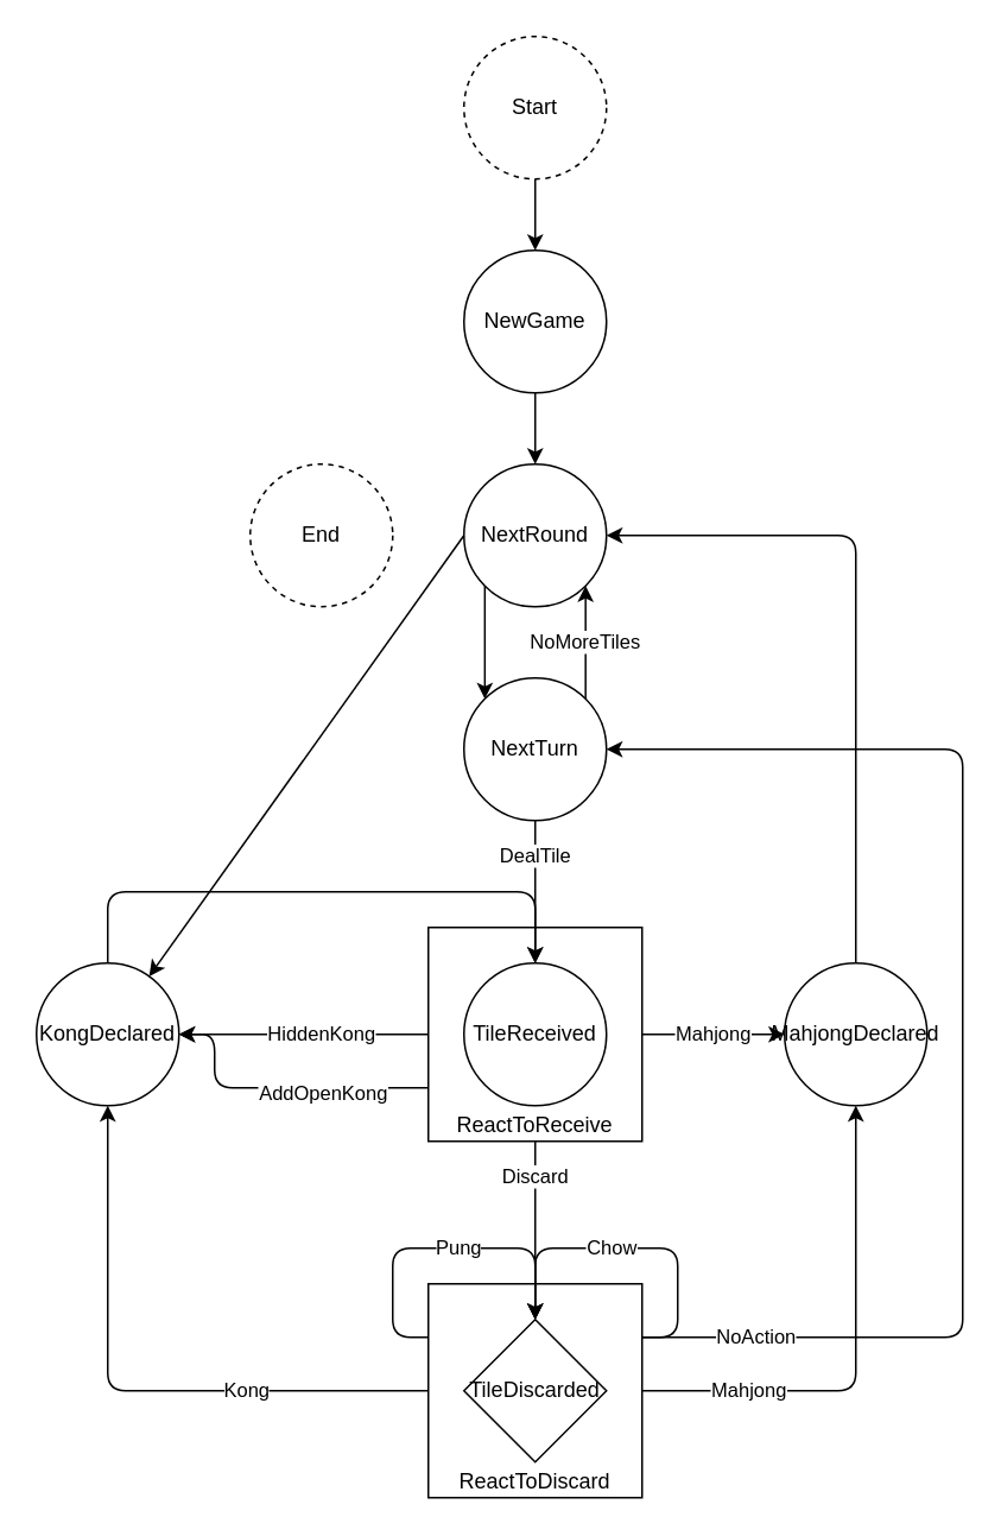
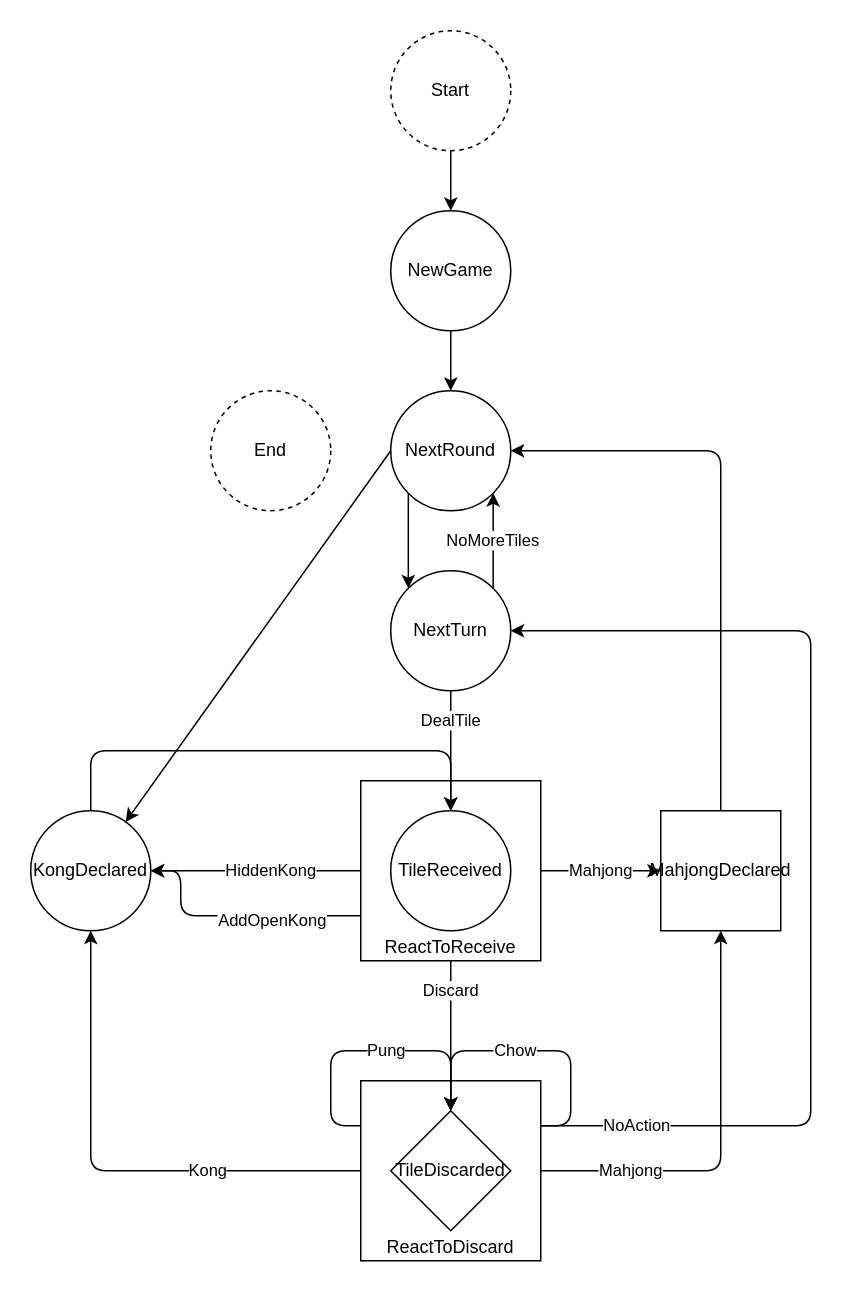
  <mxCell id="0" />
  <mxCell id="1" parent="0" />
  <mxCell id="2" value="ReactToDiscard" style="rounded=0;whiteSpace=wrap;html=1;verticalAlign=bottom;" vertex="1" parent="1"><mxGeometry x="240" y="720" width="120" height="120" as="geometry" /></mxCell>
  <mxCell id="3" value="ReactToReceive" style="rounded=0;whiteSpace=wrap;html=1;verticalAlign=bottom;" vertex="1" parent="1"><mxGeometry x="240" y="520" width="120" height="120" as="geometry" /></mxCell>
  <mxCell id="4" value="Start" style="ellipse;whiteSpace=wrap;html=1;aspect=fixed;dashed=1;" vertex="1" parent="1"><mxGeometry x="260" y="20" width="80" height="80" as="geometry" /></mxCell>
  <mxCell id="5" value="NewGame" style="ellipse;whiteSpace=wrap;html=1;aspect=fixed;" vertex="1" parent="1"><mxGeometry x="260" y="140" width="80" height="80" as="geometry" /></mxCell>
  <mxCell id="6" value="NextRound" style="ellipse;whiteSpace=wrap;html=1;aspect=fixed;" vertex="1" parent="1"><mxGeometry x="260" y="260" width="80" height="80" as="geometry" /></mxCell>
  <mxCell id="7" value="NextTurn" style="ellipse;whiteSpace=wrap;html=1;aspect=fixed;" vertex="1" parent="1"><mxGeometry x="260" y="380" width="80" height="80" as="geometry" /></mxCell>
  <mxCell id="8" value="TileReceived" style="ellipse;whiteSpace=wrap;html=1;aspect=fixed;" vertex="1" parent="1"><mxGeometry x="260" y="540" width="80" height="80" as="geometry" /></mxCell>
  <mxCell id="9" value="TileDiscarded" style="rhombus;whiteSpace=wrap;html=1;aspect=fixed;" vertex="1" parent="1"><mxGeometry x="260" y="740" width="80" height="80" as="geometry" /></mxCell>
  <mxCell id="10" value="KongDeclared" style="ellipse;whiteSpace=wrap;html=1;aspect=fixed;" vertex="1" parent="1"><mxGeometry x="20" y="540" width="80" height="80" as="geometry" /></mxCell>
- <mxCell id="11" value="MahjongDeclared" style="ellipse;whiteSpace=wrap;html=1;aspect=fixed;verticalAlign=middle;" vertex="1" parent="1"><mxGeometry x="440" y="540" width="80" height="80" as="geometry" /></mxCell>
+ <mxCell id="11" value="MahjongDeclared" style="whiteSpace=wrap;html=1;aspect=fixed;verticalAlign=middle;rounded=0;" vertex="1" parent="1"><mxGeometry x="440" y="540" width="80" height="80" as="geometry" /></mxCell>
  <mxCell id="12" value="End" style="ellipse;whiteSpace=wrap;html=1;aspect=fixed;dashed=1;" vertex="1" parent="1"><mxGeometry x="140" y="260" width="80" height="80" as="geometry" /></mxCell>
  <mxCell id="13" value="" style="endArrow=classic;html=1;exitX=0.5;exitY=1;exitDx=0;exitDy=0;" edge="1" parent="1" source="4"><mxGeometry width="50" height="50" relative="1" as="geometry"><mxPoint x="290" y="400" as="sourcePoint" /><mxPoint x="300" y="140" as="targetPoint" /></mxGeometry></mxCell>
  <mxCell id="14" value="" style="endArrow=classic;html=1;exitX=0.5;exitY=1;exitDx=0;exitDy=0;entryX=0.5;entryY=0;entryDx=0;entryDy=0;" edge="1" parent="1" source="5" target="6"><mxGeometry width="50" height="50" relative="1" as="geometry"><mxPoint x="310" y="110" as="sourcePoint" /><mxPoint x="310" y="150" as="targetPoint" /></mxGeometry></mxCell>
  <mxCell id="15" value="" style="endArrow=classic;html=1;exitX=0;exitY=1;exitDx=0;exitDy=0;entryX=0;entryY=0;entryDx=0;entryDy=0;" edge="1" parent="1" source="6" target="7"><mxGeometry width="50" height="50" relative="1" as="geometry"><mxPoint x="320" y="120" as="sourcePoint" /><mxPoint x="272" y="390" as="targetPoint" /></mxGeometry></mxCell>
  <mxCell id="16" value="NoMoreTiles" style="endArrow=classic;html=1;exitX=1;exitY=0;exitDx=0;exitDy=0;entryX=1;entryY=1;entryDx=0;entryDy=0;" edge="1" parent="1" source="7" target="6"><mxGeometry width="50" height="50" relative="1" as="geometry"><mxPoint x="281.716" y="338.284" as="sourcePoint" /><mxPoint x="282" y="400" as="targetPoint" /><mxPoint as="offset" /></mxGeometry></mxCell>
  <mxCell id="17" value="" style="endArrow=classic;html=1;exitX=0;exitY=0.5;exitDx=0;exitDy=0;" edge="1" parent="1" source="6" target="10"><mxGeometry width="50" height="50" relative="1" as="geometry"><mxPoint x="291.716" y="348.284" as="sourcePoint" /><mxPoint x="292" y="410" as="targetPoint" /></mxGeometry></mxCell>
  <mxCell id="18" value="DealTile" style="endArrow=classic;html=1;exitX=0.5;exitY=1;exitDx=0;exitDy=0;entryX=0.5;entryY=0;entryDx=0;entryDy=0;" edge="1" parent="1" source="7" target="8"><mxGeometry x="-0.5" width="50" height="50" relative="1" as="geometry"><mxPoint x="301.716" y="358.284" as="sourcePoint" /><mxPoint x="302" y="420" as="targetPoint" /><mxPoint as="offset" /></mxGeometry></mxCell>
  <mxCell id="19" value="Discard" style="endArrow=classic;html=1;exitX=0.5;exitY=1;exitDx=0;exitDy=0;entryX=0.5;entryY=0;entryDx=0;entryDy=0;" edge="1" parent="1" source="3" target="9"><mxGeometry x="-0.6" width="50" height="50" relative="1" as="geometry"><mxPoint x="290" y="640" as="sourcePoint" /><mxPoint x="340" y="590" as="targetPoint" /><mxPoint as="offset" /></mxGeometry></mxCell>
  <mxCell id="20" value="Mahjong" style="endArrow=classic;html=1;exitX=1;exitY=0.5;exitDx=0;exitDy=0;entryX=0.5;entryY=1;entryDx=0;entryDy=0;" edge="1" parent="1" source="2" target="11"><mxGeometry x="-0.571" width="50" height="50" relative="1" as="geometry"><mxPoint x="290" y="640" as="sourcePoint" /><mxPoint x="340" y="590" as="targetPoint" /><Array as="points"><mxPoint x="480" y="780" /></Array><mxPoint as="offset" /></mxGeometry></mxCell>
  <mxCell id="21" value="Mahjong" style="endArrow=classic;html=1;entryX=0;entryY=0.5;entryDx=0;entryDy=0;exitX=1;exitY=0.5;exitDx=0;exitDy=0;" edge="1" parent="1" source="3" target="11"><mxGeometry width="50" height="50" relative="1" as="geometry"><mxPoint x="290" y="640" as="sourcePoint" /><mxPoint x="340" y="590" as="targetPoint" /><mxPoint as="offset" /></mxGeometry></mxCell>
  <mxCell id="22" value="HiddenKong" style="endArrow=classic;html=1;exitX=0;exitY=0.5;exitDx=0;exitDy=0;entryX=1;entryY=0.5;entryDx=0;entryDy=0;" edge="1" parent="1" source="3" target="10"><mxGeometry x="-0.143" width="50" height="50" relative="1" as="geometry"><mxPoint x="290" y="640" as="sourcePoint" /><mxPoint x="340" y="590" as="targetPoint" /><mxPoint as="offset" /></mxGeometry></mxCell>
  <mxCell id="23" value="" style="endArrow=classic;html=1;exitX=0;exitY=0.75;exitDx=0;exitDy=0;entryX=1;entryY=0.5;entryDx=0;entryDy=0;" edge="1" parent="1" source="3" target="10"><mxGeometry width="50" height="50" relative="1" as="geometry"><mxPoint x="250" y="590" as="sourcePoint" /><mxPoint x="180" y="580" as="targetPoint" /><Array as="points"><mxPoint x="120" y="610" /><mxPoint x="120" y="580" /></Array></mxGeometry></mxCell>
  <mxCell id="24" value="AddOpenKong" style="edgeLabel;html=1;align=center;verticalAlign=middle;resizable=0;points=[];" vertex="1" connectable="0" parent="23"><mxGeometry x="-0.165" y="2" relative="1" as="geometry"><mxPoint x="11" as="offset" /></mxGeometry></mxCell>
  <mxCell id="25" value="" style="endArrow=classic;html=1;exitX=0.5;exitY=0;exitDx=0;exitDy=0;entryX=0.5;entryY=0;entryDx=0;entryDy=0;" edge="1" parent="1" source="10" target="8"><mxGeometry width="50" height="50" relative="1" as="geometry"><mxPoint x="260" y="600" as="sourcePoint" /><mxPoint x="200" y="600" as="targetPoint" /><Array as="points"><mxPoint x="60" y="500" /><mxPoint x="300" y="500" /></Array></mxGeometry></mxCell>
  <mxCell id="26" value="Kong" style="endArrow=classic;html=1;exitX=0;exitY=0.5;exitDx=0;exitDy=0;entryX=0.5;entryY=1;entryDx=0;entryDy=0;" edge="1" parent="1" source="2" target="10"><mxGeometry x="-0.4" width="50" height="50" relative="1" as="geometry"><mxPoint x="270" y="610" as="sourcePoint" /><mxPoint x="210" y="610" as="targetPoint" /><Array as="points"><mxPoint x="60" y="780" /></Array><mxPoint as="offset" /></mxGeometry></mxCell>
  <mxCell id="27" value="Pung" style="endArrow=classic;html=1;exitX=0;exitY=0.25;exitDx=0;exitDy=0;entryX=0.5;entryY=0;entryDx=0;entryDy=0;" edge="1" parent="1" source="2" target="9"><mxGeometry x="0.13" width="50" height="50" relative="1" as="geometry"><mxPoint x="280" y="620" as="sourcePoint" /><mxPoint x="220" y="620" as="targetPoint" /><Array as="points"><mxPoint x="220" y="750" /><mxPoint x="220" y="700" /><mxPoint x="300" y="700" /></Array><mxPoint as="offset" /></mxGeometry></mxCell>
  <mxCell id="28" value="Chow" style="endArrow=classic;html=1;exitX=1;exitY=0.25;exitDx=0;exitDy=0;entryX=0.5;entryY=0;entryDx=0;entryDy=0;" edge="1" parent="1" source="2" target="9"><mxGeometry x="0.13" width="50" height="50" relative="1" as="geometry"><mxPoint x="290" y="630" as="sourcePoint" /><mxPoint x="230" y="630" as="targetPoint" /><Array as="points"><mxPoint x="380" y="750" /><mxPoint x="380" y="700" /><mxPoint x="300" y="700" /></Array><mxPoint as="offset" /></mxGeometry></mxCell>
  <mxCell id="29" value="" style="endArrow=classic;html=1;exitX=0.5;exitY=0;exitDx=0;exitDy=0;entryX=1;entryY=0.5;entryDx=0;entryDy=0;" edge="1" parent="1" source="11" target="6"><mxGeometry width="50" height="50" relative="1" as="geometry"><mxPoint x="290" y="400" as="sourcePoint" /><mxPoint x="340" y="350" as="targetPoint" /><Array as="points"><mxPoint x="480" y="300" /></Array></mxGeometry></mxCell>
  <mxCell id="30" value="NoAction" style="endArrow=classic;html=1;entryX=1;entryY=0.5;entryDx=0;entryDy=0;exitX=1;exitY=0.25;exitDx=0;exitDy=0;" edge="1" parent="1" source="2" target="7"><mxGeometry x="-0.821" width="50" height="50" relative="1" as="geometry"><mxPoint x="360" y="670" as="sourcePoint" /><mxPoint x="340" y="450" as="targetPoint" /><Array as="points"><mxPoint x="540" y="750" /><mxPoint x="540" y="420" /></Array><mxPoint as="offset" /></mxGeometry></mxCell>
